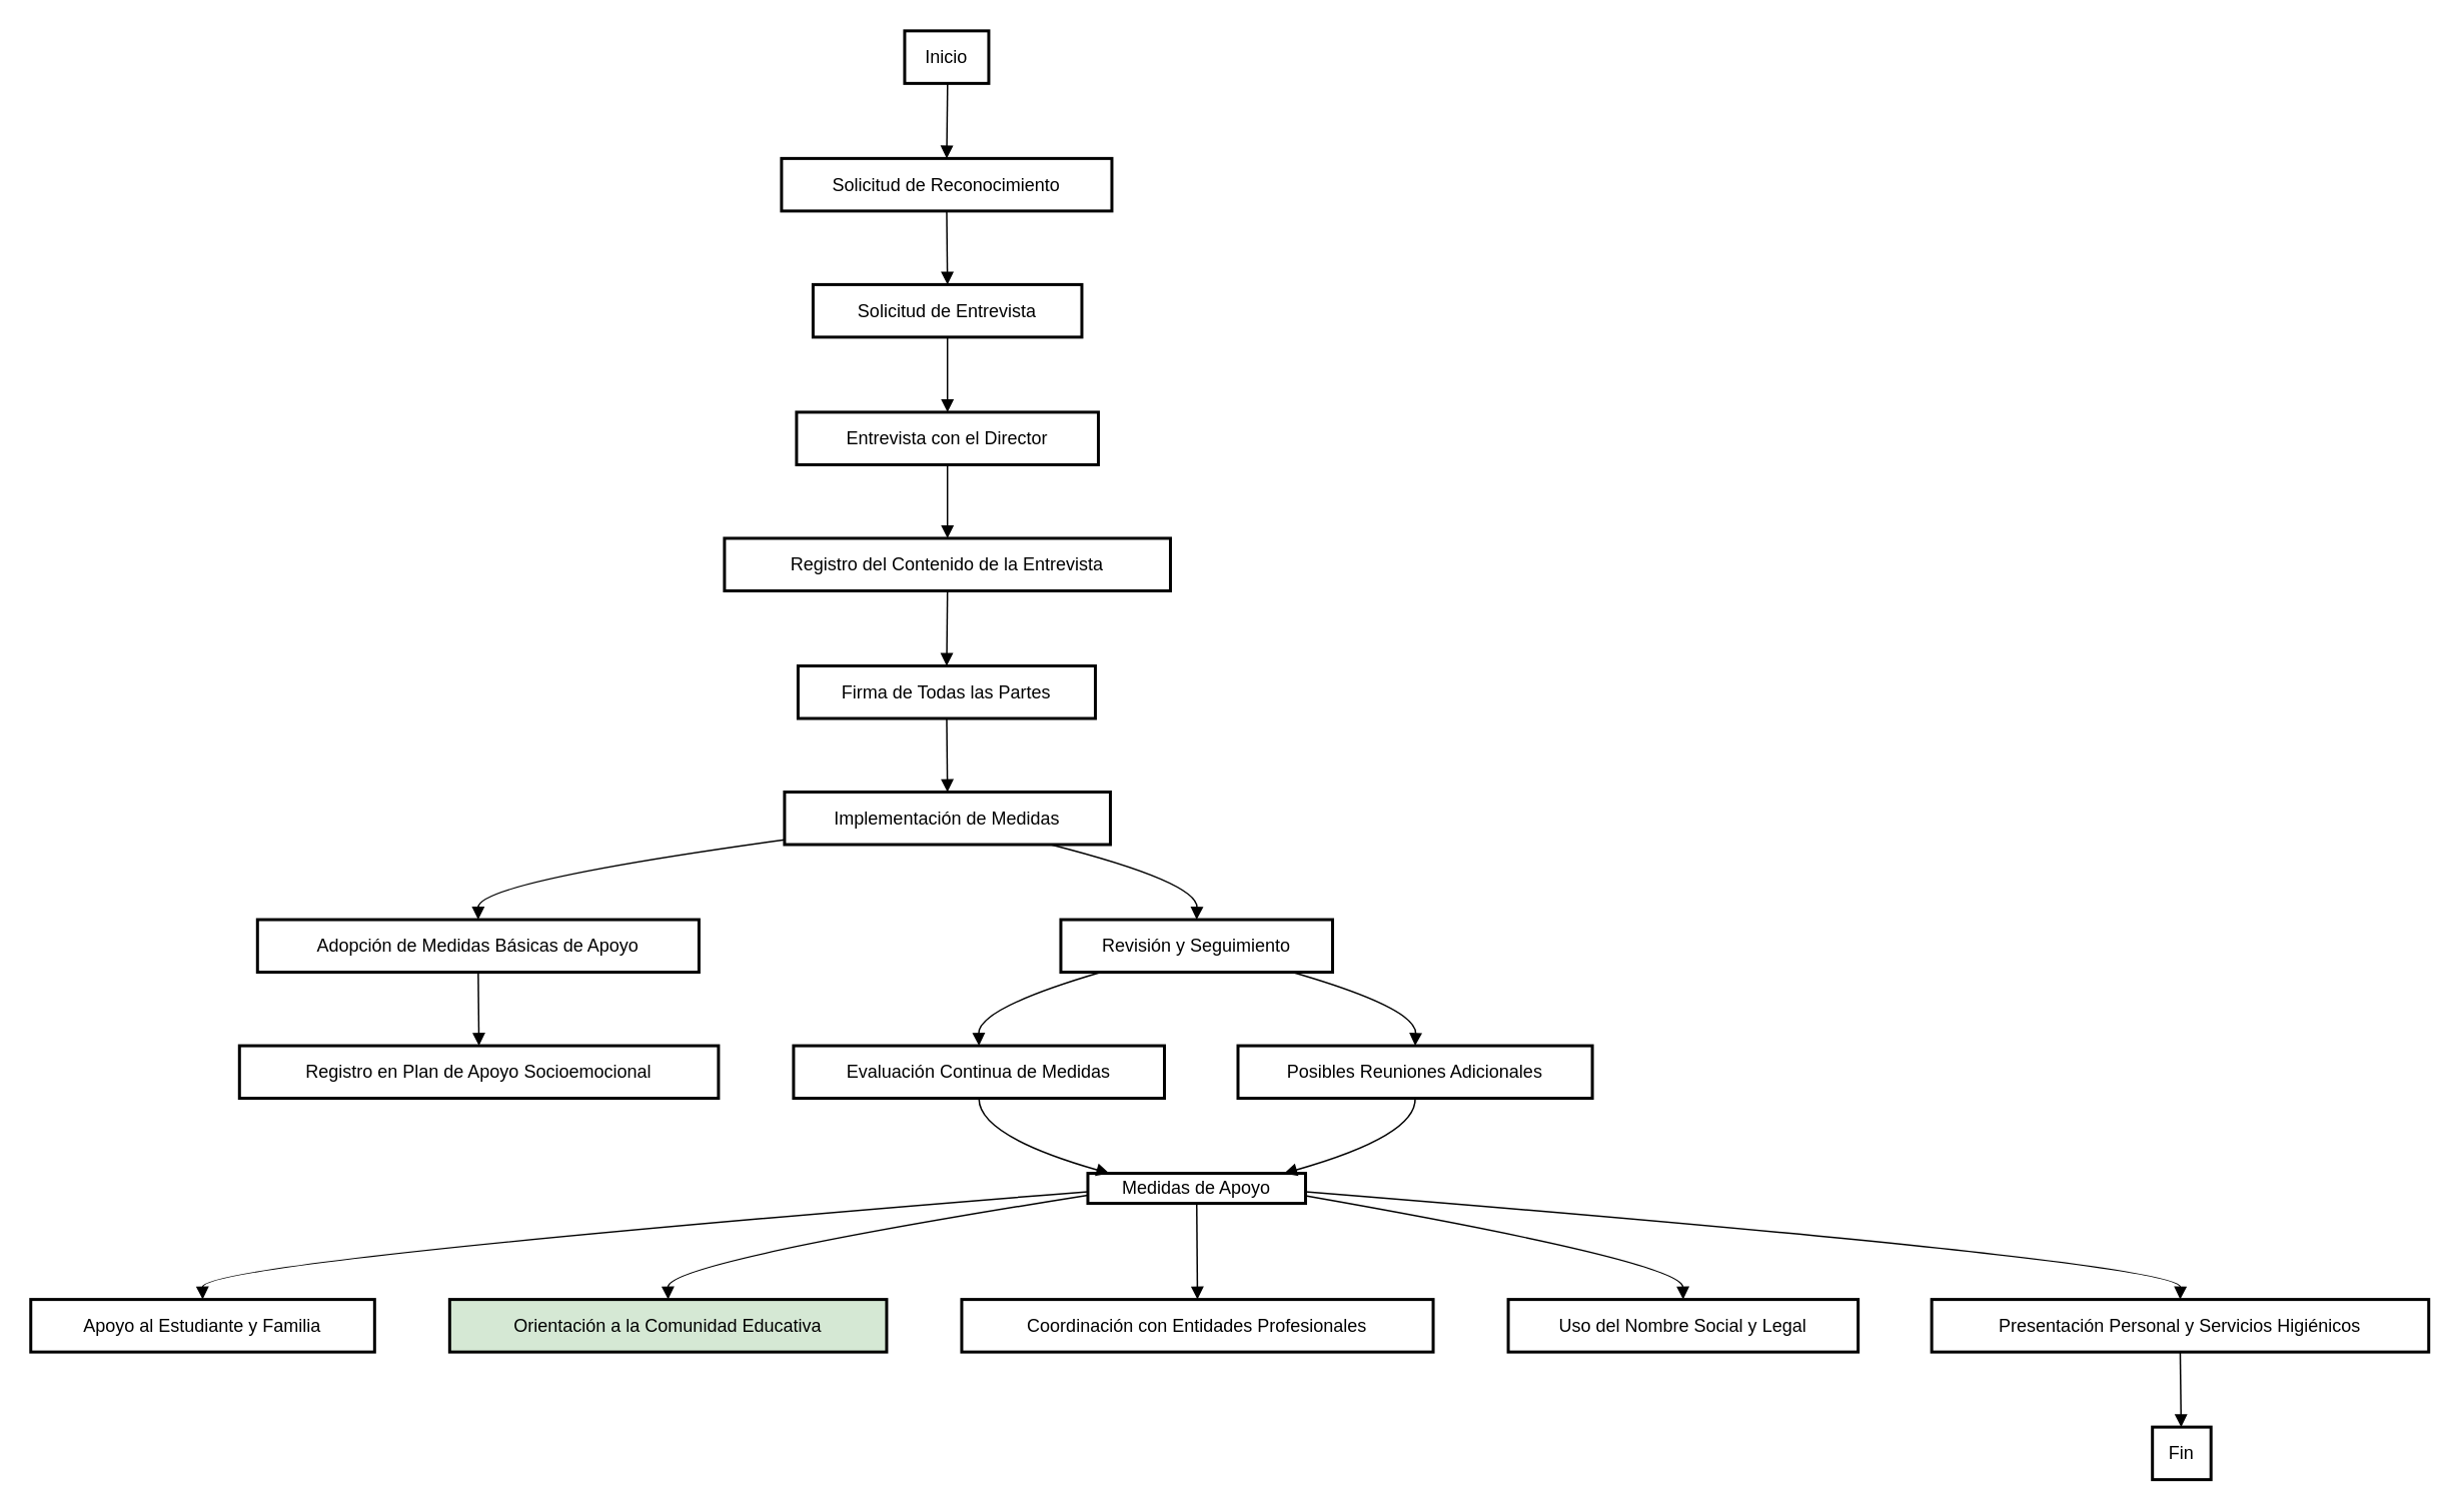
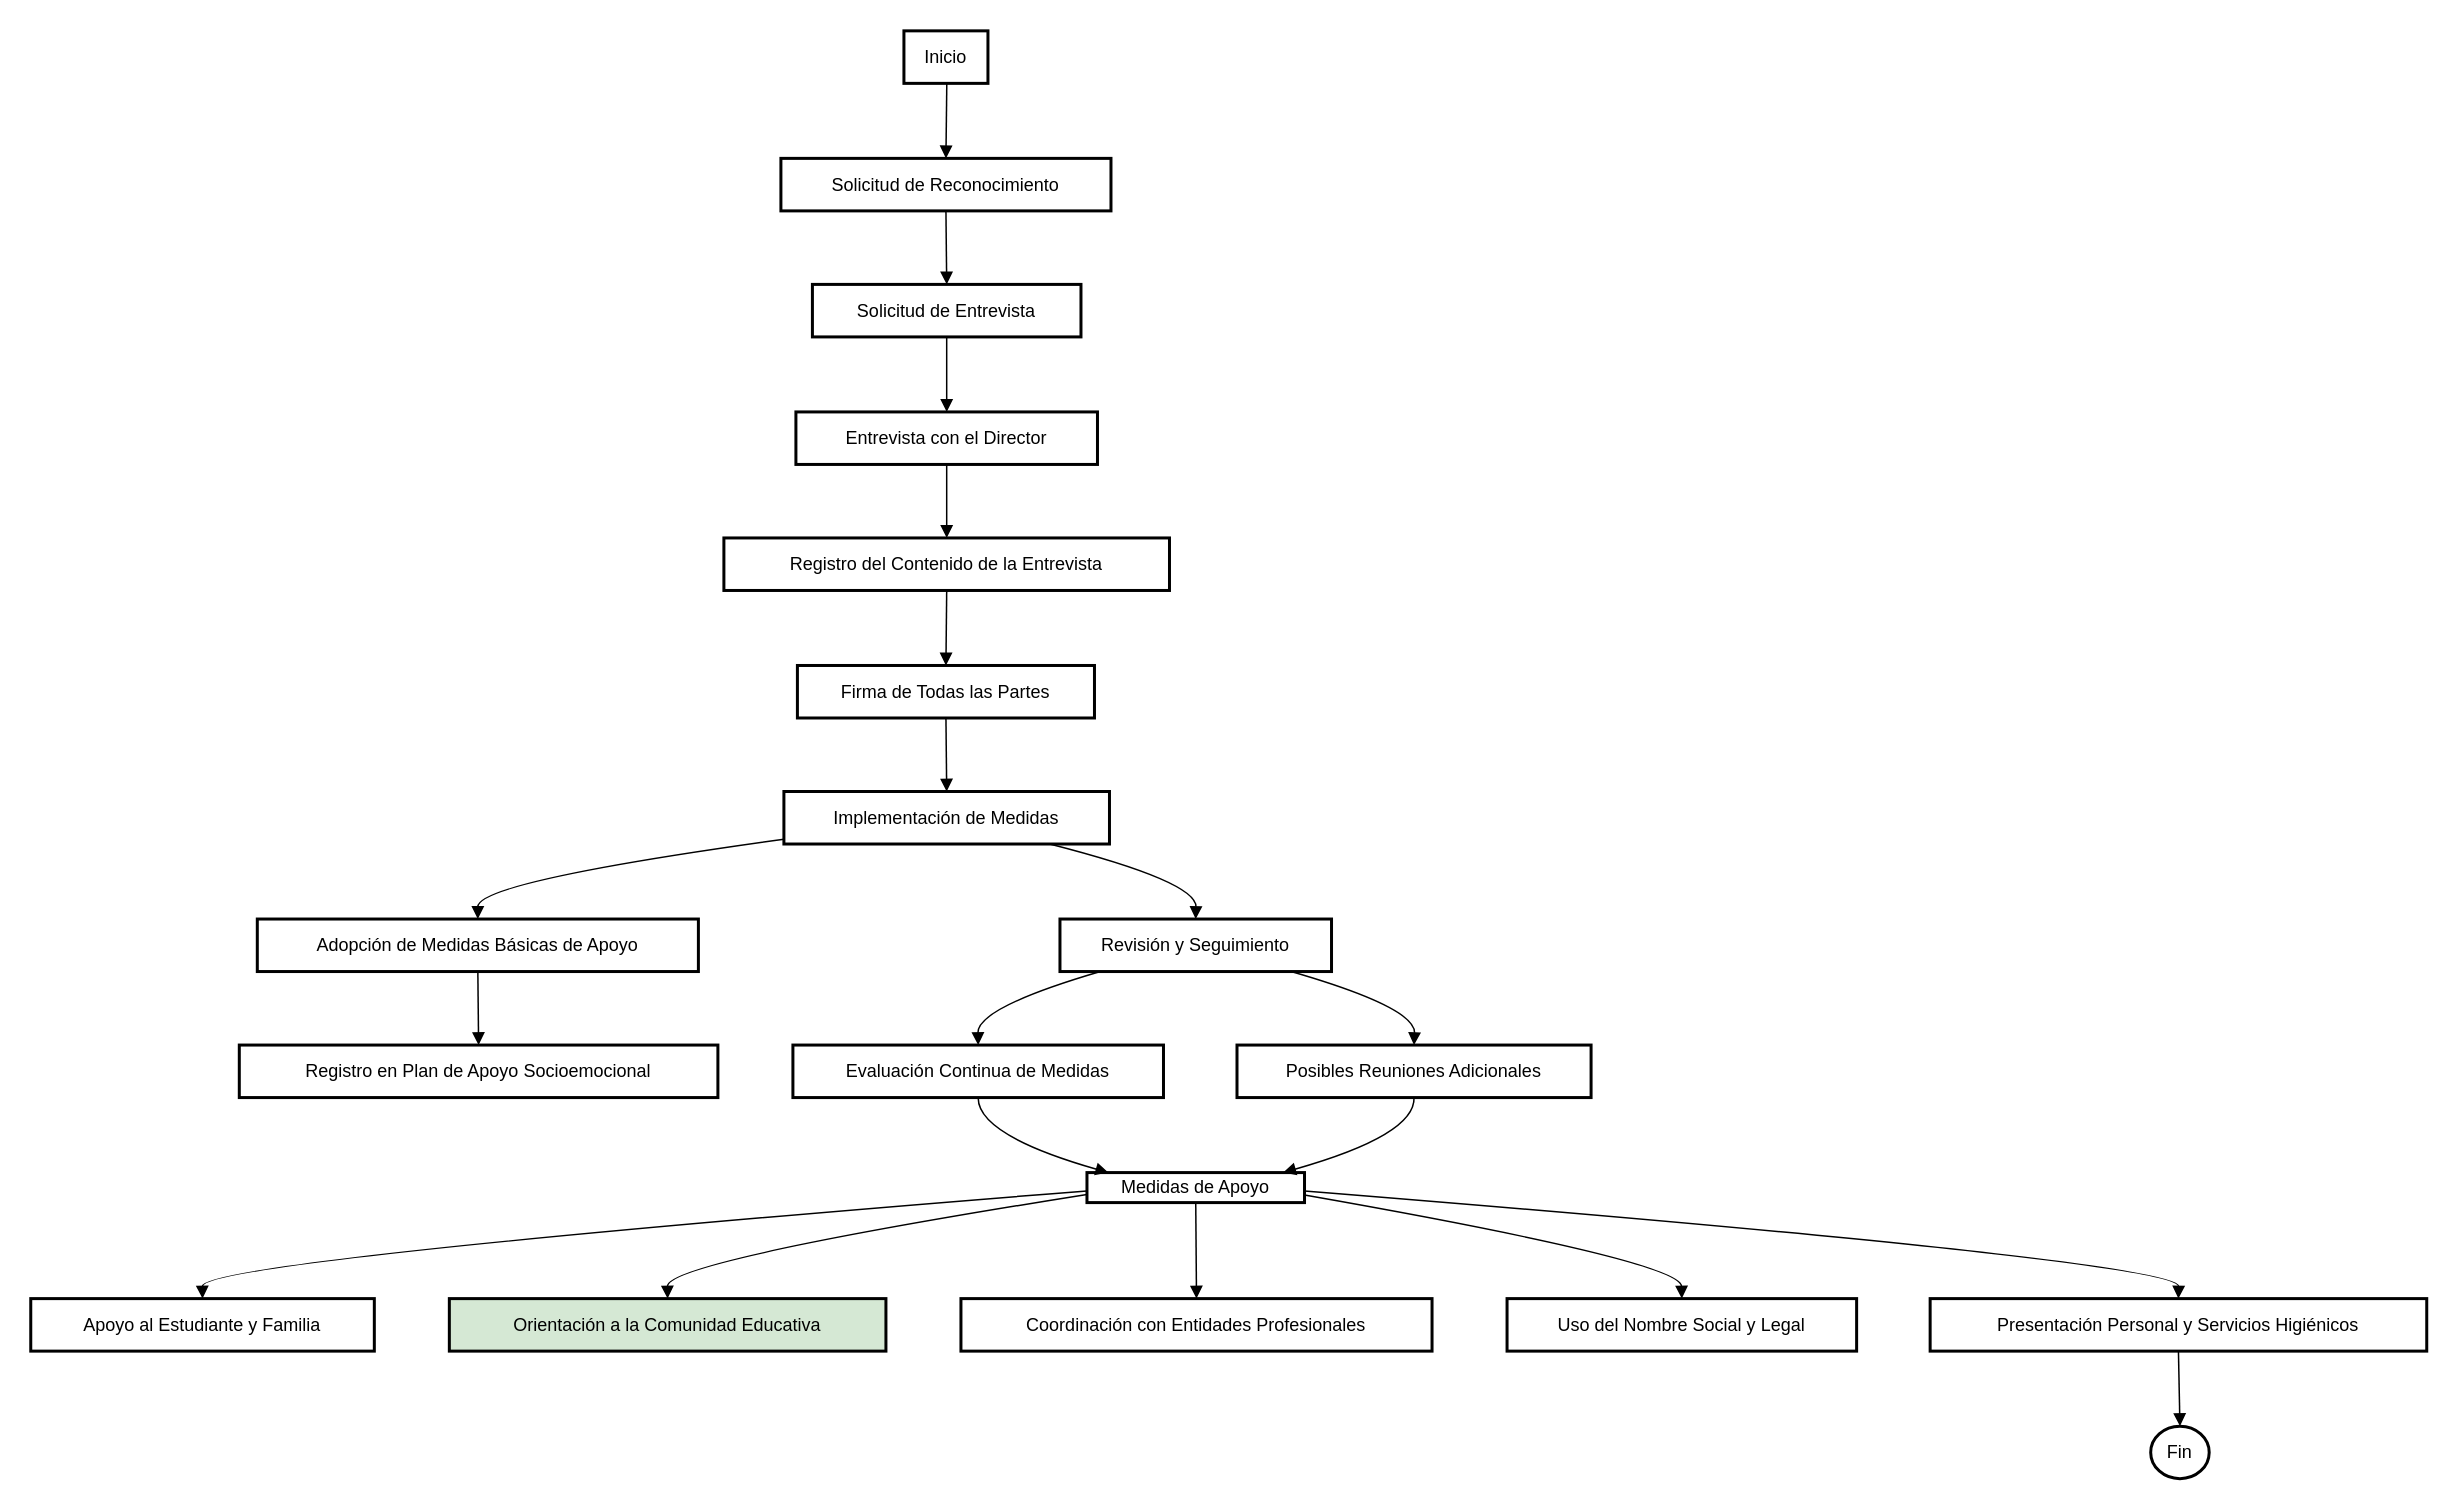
  <mxCell id="0" />
  <mxCell id="1" parent="0" />
  <mxCell id="2" value="Inicio" style="whiteSpace=wrap;strokeWidth=2;" vertex="1" parent="1"><mxGeometry x="602" y="20" width="56" height="35" as="geometry" /></mxCell>
  <mxCell id="3" value="Solicitud de Reconocimiento" style="whiteSpace=wrap;strokeWidth=2;" vertex="1" parent="1"><mxGeometry x="520" y="105" width="220" height="35" as="geometry" /></mxCell>
  <mxCell id="4" value="Solicitud de Entrevista" style="whiteSpace=wrap;strokeWidth=2;" vertex="1" parent="1"><mxGeometry x="541" y="189" width="179" height="35" as="geometry" /></mxCell>
  <mxCell id="5" value="Entrevista con el Director" style="whiteSpace=wrap;strokeWidth=2;" vertex="1" parent="1"><mxGeometry x="530" y="274" width="201" height="35" as="geometry" /></mxCell>
  <mxCell id="6" value="Registro del Contenido de la Entrevista" style="whiteSpace=wrap;strokeWidth=2;" vertex="1" parent="1"><mxGeometry x="482" y="358" width="297" height="35" as="geometry" /></mxCell>
  <mxCell id="7" value="Firma de Todas las Partes" style="whiteSpace=wrap;strokeWidth=2;" vertex="1" parent="1"><mxGeometry x="531" y="443" width="198" height="35" as="geometry" /></mxCell>
  <mxCell id="8" value="Implementación de Medidas" style="whiteSpace=wrap;strokeWidth=2;" vertex="1" parent="1"><mxGeometry x="522" y="527" width="217" height="35" as="geometry" /></mxCell>
  <mxCell id="9" value="Adopción de Medidas Básicas de Apoyo" style="whiteSpace=wrap;strokeWidth=2;" vertex="1" parent="1"><mxGeometry x="171" y="612" width="294" height="35" as="geometry" /></mxCell>
  <mxCell id="10" value="Registro en Plan de Apoyo Socioemocional" style="whiteSpace=wrap;strokeWidth=2;" vertex="1" parent="1"><mxGeometry x="159" y="696" width="319" height="35" as="geometry" /></mxCell>
  <mxCell id="11" value="Revisión y Seguimiento" style="whiteSpace=wrap;strokeWidth=2;" vertex="1" parent="1"><mxGeometry x="706" y="612" width="181" height="35" as="geometry" /></mxCell>
  <mxCell id="12" value="Evaluación Continua de Medidas" style="whiteSpace=wrap;strokeWidth=2;" vertex="1" parent="1"><mxGeometry x="528" y="696" width="247" height="35" as="geometry" /></mxCell>
  <mxCell id="13" value="Posibles Reuniones Adicionales" style="whiteSpace=wrap;strokeWidth=2;" vertex="1" parent="1"><mxGeometry x="824" y="696" width="236" height="35" as="geometry" /></mxCell>
  <mxCell id="14" value="Medidas de Apoyo" style="whiteSpace=wrap;strokeWidth=2;" vertex="1" parent="1"><mxGeometry x="724" y="781" width="145" height="20" as="geometry" /></mxCell>
  <mxCell id="15" value="Apoyo al Estudiante y Familia" style="whiteSpace=wrap;strokeWidth=2;" vertex="1" parent="1"><mxGeometry x="20" y="865" width="229" height="35" as="geometry" /></mxCell>
  <mxCell id="16" value="Orientación a la Comunidad Educativa" style="whiteSpace=wrap;strokeWidth=2;fillColor=#d5e8d4;" vertex="1" parent="1"><mxGeometry x="299" y="865" width="291" height="35" as="geometry" /></mxCell>
  <mxCell id="17" value="Coordinación con Entidades Profesionales" style="whiteSpace=wrap;strokeWidth=2;" vertex="1" parent="1"><mxGeometry x="640" y="865" width="314" height="35" as="geometry" /></mxCell>
  <mxCell id="18" value="Uso del Nombre Social y Legal" style="whiteSpace=wrap;strokeWidth=2;" vertex="1" parent="1"><mxGeometry x="1004" y="865" width="233" height="35" as="geometry" /></mxCell>
  <mxCell id="19" value="Presentación Personal y Servicios Higiénicos" style="whiteSpace=wrap;strokeWidth=2;" vertex="1" parent="1"><mxGeometry x="1286" y="865" width="331" height="35" as="geometry" /></mxCell>
- <mxCell id="20" value="Fin" style="whiteSpace=wrap;strokeWidth=2;" vertex="1" parent="1"><mxGeometry x="1433" y="950" width="39" height="35" as="geometry" /></mxCell>
+ <mxCell id="20" value="Fin" style="ellipse;whiteSpace=wrap;strokeWidth=2;" vertex="1" parent="1"><mxGeometry x="1433" y="950" width="39" height="35" as="geometry" /></mxCell>
  <mxCell id="21" value="" style="curved=1;startArrow=none;endArrow=block;exitX=0.51;exitY=0.99;entryX=0.5;entryY=-0.01;rounded=0;" edge="1" parent="1" source="2" target="3"><mxGeometry relative="1" as="geometry"><Array as="points" /></mxGeometry></mxCell>
  <mxCell id="22" value="" style="curved=1;startArrow=none;endArrow=block;exitX=0.5;exitY=0.97;entryX=0.5;entryY=0;rounded=0;" edge="1" parent="1" source="3" target="4"><mxGeometry relative="1" as="geometry"><Array as="points" /></mxGeometry></mxCell>
  <mxCell id="23" value="" style="curved=1;startArrow=none;endArrow=block;exitX=0.5;exitY=0.99;entryX=0.5;entryY=-0.01;rounded=0;" edge="1" parent="1" source="4" target="5"><mxGeometry relative="1" as="geometry"><Array as="points" /></mxGeometry></mxCell>
  <mxCell id="24" value="" style="curved=1;startArrow=none;endArrow=block;exitX=0.5;exitY=0.97;entryX=0.5;entryY=0;rounded=0;" edge="1" parent="1" source="5" target="6"><mxGeometry relative="1" as="geometry"><Array as="points" /></mxGeometry></mxCell>
  <mxCell id="25" value="" style="curved=1;startArrow=none;endArrow=block;exitX=0.5;exitY=0.99;entryX=0.5;entryY=-0.01;rounded=0;" edge="1" parent="1" source="6" target="7"><mxGeometry relative="1" as="geometry"><Array as="points" /></mxGeometry></mxCell>
  <mxCell id="26" value="" style="curved=1;startArrow=none;endArrow=block;exitX=0.5;exitY=0.97;entryX=0.5;entryY=0;rounded=0;" edge="1" parent="1" source="7" target="8"><mxGeometry relative="1" as="geometry"><Array as="points" /></mxGeometry></mxCell>
  <mxCell id="27" value="" style="curved=1;startArrow=none;endArrow=block;exitX=0;exitY=0.91;entryX=0.5;entryY=-0.01;rounded=0;" edge="1" parent="1" source="8" target="9"><mxGeometry relative="1" as="geometry"><Array as="points"><mxPoint x="318" y="587" /></Array></mxGeometry></mxCell>
  <mxCell id="28" value="" style="curved=1;startArrow=none;endArrow=block;exitX=0.5;exitY=0.97;entryX=0.5;entryY=0;rounded=0;" edge="1" parent="1" source="9" target="10"><mxGeometry relative="1" as="geometry"><Array as="points" /></mxGeometry></mxCell>
  <mxCell id="29" value="" style="curved=1;startArrow=none;endArrow=block;exitX=0.81;exitY=0.99;entryX=0.5;entryY=-0.01;rounded=0;" edge="1" parent="1" source="8" target="11"><mxGeometry relative="1" as="geometry"><Array as="points"><mxPoint x="797" y="587" /></Array></mxGeometry></mxCell>
  <mxCell id="30" value="" style="curved=1;startArrow=none;endArrow=block;exitX=0.17;exitY=0.97;entryX=0.5;entryY=0;rounded=0;" edge="1" parent="1" source="11" target="12"><mxGeometry relative="1" as="geometry"><Array as="points"><mxPoint x="651" y="671" /></Array></mxGeometry></mxCell>
  <mxCell id="31" value="" style="curved=1;startArrow=none;endArrow=block;exitX=0.83;exitY=0.97;entryX=0.5;entryY=0;rounded=0;" edge="1" parent="1" source="11" target="13"><mxGeometry relative="1" as="geometry"><Array as="points"><mxPoint x="943" y="671" /></Array></mxGeometry></mxCell>
  <mxCell id="32" value="" style="curved=1;startArrow=none;endArrow=block;exitX=0.5;exitY=0.99;entryX=0.09;entryY=-0.01;rounded=0;" edge="1" parent="1" source="12" target="14"><mxGeometry relative="1" as="geometry"><Array as="points"><mxPoint x="651" y="756" /></Array></mxGeometry></mxCell>
  <mxCell id="33" value="" style="curved=1;startArrow=none;endArrow=block;exitX=0.5;exitY=0.99;entryX=0.91;entryY=-0.01;rounded=0;" edge="1" parent="1" source="13" target="14"><mxGeometry relative="1" as="geometry"><Array as="points"><mxPoint x="943" y="756" /></Array></mxGeometry></mxCell>
  <mxCell id="34" value="" style="curved=1;startArrow=none;endArrow=block;exitX=0;exitY=0.61;entryX=0.5;entryY=0;rounded=0;" edge="1" parent="1" source="14" target="15"><mxGeometry relative="1" as="geometry"><Array as="points"><mxPoint x="134" y="840" /></Array></mxGeometry></mxCell>
  <mxCell id="35" value="" style="curved=1;startArrow=none;endArrow=block;exitX=0;exitY=0.73;entryX=0.5;entryY=0;rounded=0;" edge="1" parent="1" source="14" target="16"><mxGeometry relative="1" as="geometry"><Array as="points"><mxPoint x="444" y="840" /></Array></mxGeometry></mxCell>
  <mxCell id="36" value="" style="curved=1;startArrow=none;endArrow=block;exitX=0.5;exitY=0.97;entryX=0.5;entryY=0;rounded=0;" edge="1" parent="1" source="14" target="17"><mxGeometry relative="1" as="geometry"><Array as="points" /></mxGeometry></mxCell>
  <mxCell id="37" value="" style="curved=1;startArrow=none;endArrow=block;exitX=1;exitY=0.75;entryX=0.5;entryY=0;rounded=0;" edge="1" parent="1" source="14" target="18"><mxGeometry relative="1" as="geometry"><Array as="points"><mxPoint x="1120" y="840" /></Array></mxGeometry></mxCell>
  <mxCell id="38" value="" style="curved=1;startArrow=none;endArrow=block;exitX=1;exitY=0.61;entryX=0.5;entryY=0;rounded=0;" edge="1" parent="1" source="14" target="19"><mxGeometry relative="1" as="geometry"><Array as="points"><mxPoint x="1452" y="840" /></Array></mxGeometry></mxCell>
  <mxCell id="39" value="" style="curved=1;startArrow=none;endArrow=block;exitX=0.5;exitY=0.99;entryX=0.49;entryY=-0.01;rounded=0;" edge="1" parent="1" source="19" target="20"><mxGeometry relative="1" as="geometry"><Array as="points" /></mxGeometry></mxCell>
